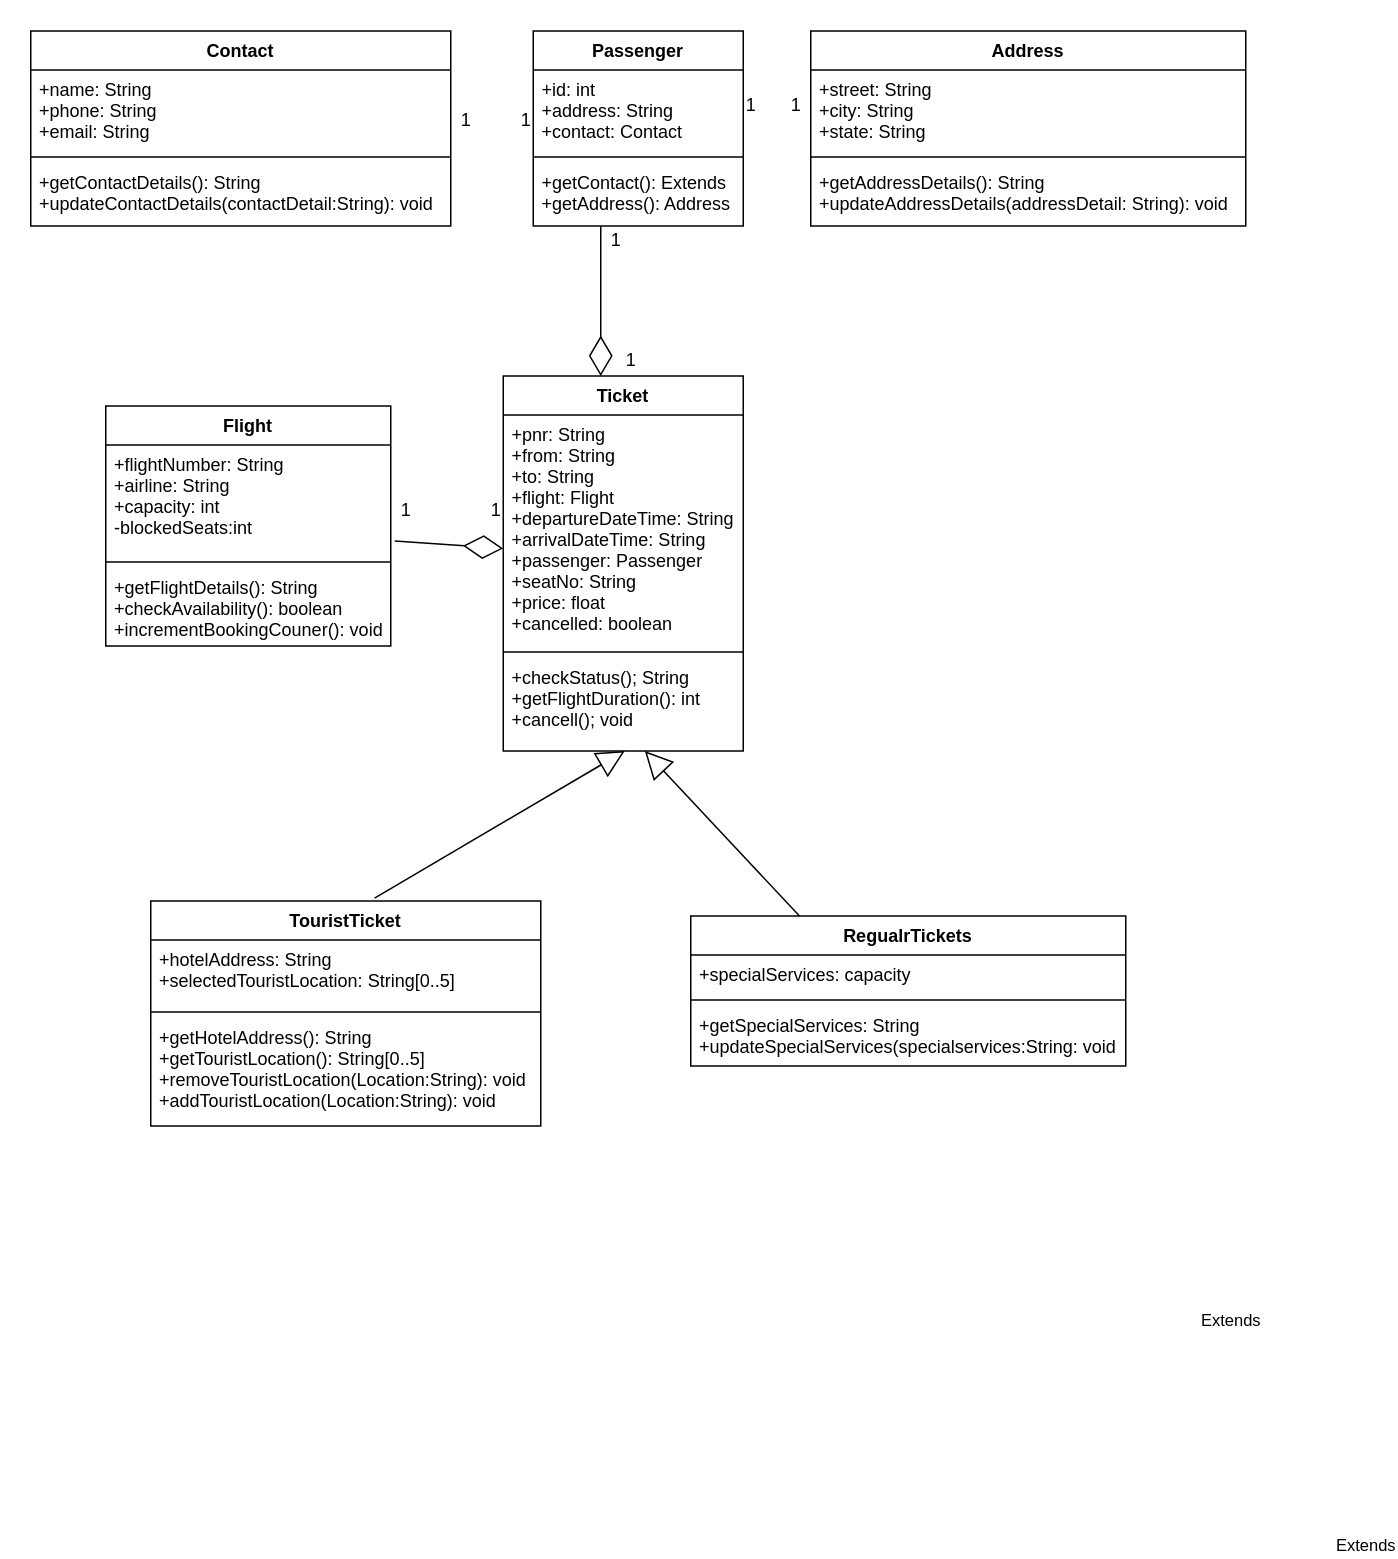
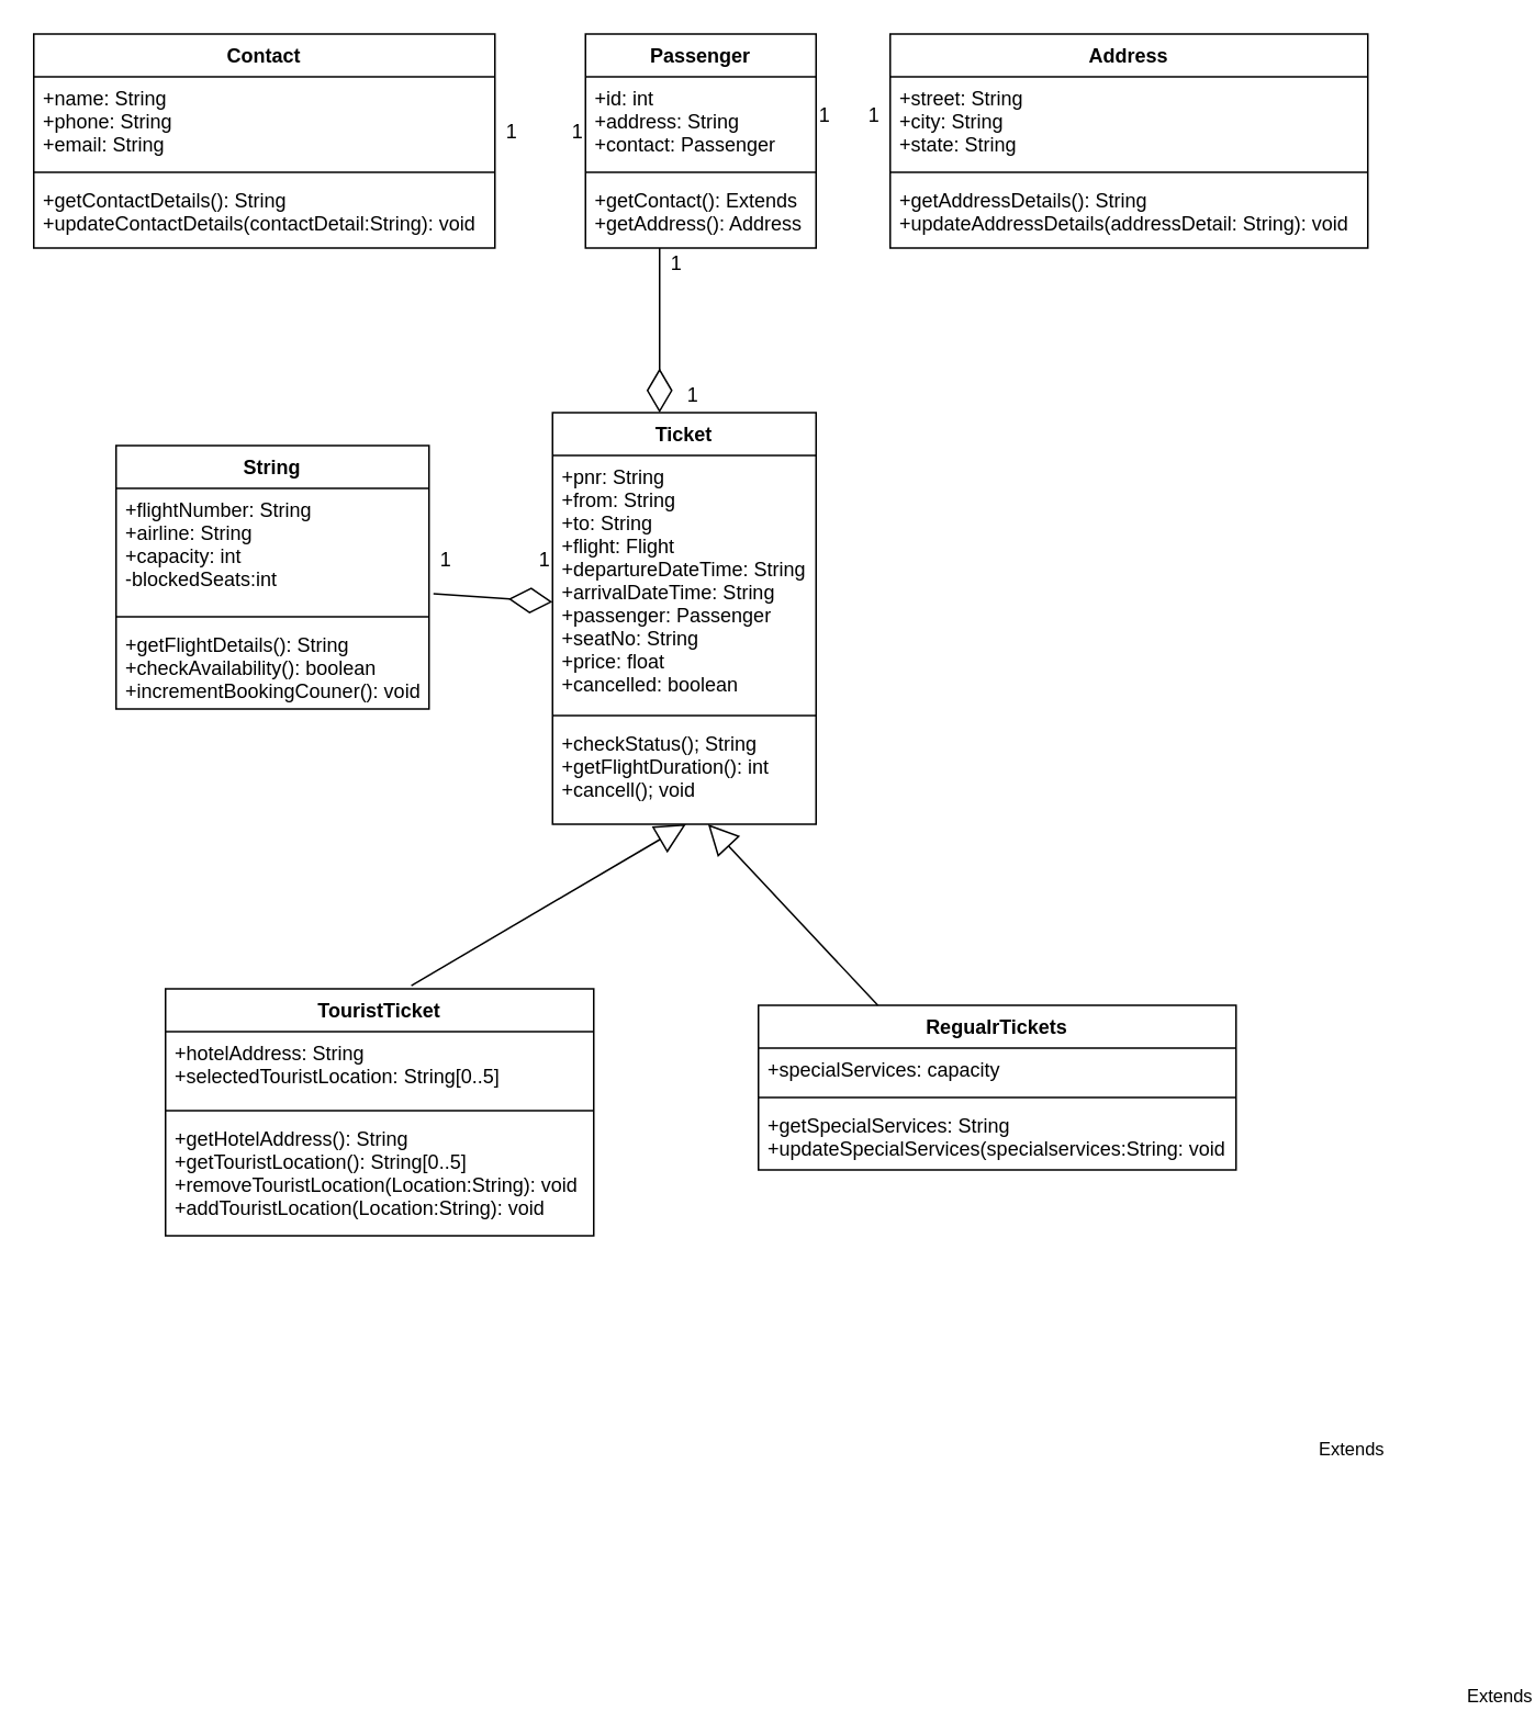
  <mxCell id="0" />
  <mxCell id="1" parent="0" />
- <mxCell id="2" value="Flight" style="swimlane;fontStyle=1;align=center;verticalAlign=top;childLayout=stackLayout;horizontal=1;startSize=26;horizontalStack=0;resizeParent=1;resizeParentMax=0;resizeLast=0;collapsible=1;marginBottom=0;" vertex="1" parent="1"><mxGeometry x="70" y="270" width="190" height="160" as="geometry" /></mxCell>
+ <mxCell id="2" value="String" style="swimlane;fontStyle=1;align=center;verticalAlign=top;childLayout=stackLayout;horizontal=1;startSize=26;horizontalStack=0;resizeParent=1;resizeParentMax=0;resizeLast=0;collapsible=1;marginBottom=0;" vertex="1" parent="1"><mxGeometry x="70" y="270" width="190" height="160" as="geometry" /></mxCell>
  <mxCell id="3" value="+flightNumber: String&#10;+airline: String&#10;+capacity: int&#10;-blockedSeats:int" style="text;strokeColor=none;fillColor=none;align=left;verticalAlign=top;spacingLeft=4;spacingRight=4;overflow=hidden;rotatable=0;points=[[0,0.5],[1,0.5]];portConstraint=eastwest;" vertex="1" parent="2"><mxGeometry y="26" width="190" height="74" as="geometry" /></mxCell>
  <mxCell id="4" value="" style="line;strokeWidth=1;fillColor=none;align=left;verticalAlign=middle;spacingTop=-1;spacingLeft=3;spacingRight=3;rotatable=0;labelPosition=right;points=[];portConstraint=eastwest;" vertex="1" parent="2"><mxGeometry y="100" width="190" height="8" as="geometry" /></mxCell>
  <mxCell id="5" value="+getFlightDetails(): String&#10;+checkAvailability(): boolean&#10;+incrementBookingCouner(): void" style="text;strokeColor=none;fillColor=none;align=left;verticalAlign=top;spacingLeft=4;spacingRight=4;overflow=hidden;rotatable=0;points=[[0,0.5],[1,0.5]];portConstraint=eastwest;" vertex="1" parent="2"><mxGeometry y="108" width="190" height="52" as="geometry" /></mxCell>
  <mxCell id="6" value="Ticket" style="swimlane;fontStyle=1;align=center;verticalAlign=top;childLayout=stackLayout;horizontal=1;startSize=26;horizontalStack=0;resizeParent=1;resizeParentMax=0;resizeLast=0;collapsible=1;marginBottom=0;" vertex="1" parent="1"><mxGeometry x="335" y="250" width="160" height="250" as="geometry" /></mxCell>
  <mxCell id="7" value="+pnr: String&#10;+from: String&#10;+to: String&#10;+flight: Flight&#10;+departureDateTime: String&#10;+arrivalDateTime: String&#10;+passenger: Passenger&#10;+seatNo: String&#10;+price: float&#10;+cancelled: boolean&#10;" style="text;strokeColor=none;fillColor=none;align=left;verticalAlign=top;spacingLeft=4;spacingRight=4;overflow=hidden;rotatable=0;points=[[0,0.5],[1,0.5]];portConstraint=eastwest;" vertex="1" parent="6"><mxGeometry y="26" width="160" height="154" as="geometry" /></mxCell>
  <mxCell id="8" value="" style="line;strokeWidth=1;fillColor=none;align=left;verticalAlign=middle;spacingTop=-1;spacingLeft=3;spacingRight=3;rotatable=0;labelPosition=right;points=[];portConstraint=eastwest;" vertex="1" parent="6"><mxGeometry y="180" width="160" height="8" as="geometry" /></mxCell>
  <mxCell id="9" value="+checkStatus(); String&#10;+getFlightDuration(): int&#10;+cancell(); void" style="text;strokeColor=none;fillColor=none;align=left;verticalAlign=top;spacingLeft=4;spacingRight=4;overflow=hidden;rotatable=0;points=[[0,0.5],[1,0.5]];portConstraint=eastwest;" vertex="1" parent="6"><mxGeometry y="188" width="160" height="62" as="geometry" /></mxCell>
  <mxCell id="10" value="RegualrTickets" style="swimlane;fontStyle=1;align=center;verticalAlign=top;childLayout=stackLayout;horizontal=1;startSize=26;horizontalStack=0;resizeParent=1;resizeParentMax=0;resizeLast=0;collapsible=1;marginBottom=0;" vertex="1" parent="1"><mxGeometry x="460" y="610" width="290" height="100" as="geometry" /></mxCell>
  <mxCell id="11" value="+specialServices: capacity" style="text;strokeColor=none;fillColor=none;align=left;verticalAlign=top;spacingLeft=4;spacingRight=4;overflow=hidden;rotatable=0;points=[[0,0.5],[1,0.5]];portConstraint=eastwest;" vertex="1" parent="10"><mxGeometry y="26" width="290" height="26" as="geometry" /></mxCell>
  <mxCell id="12" value="" style="line;strokeWidth=1;fillColor=none;align=left;verticalAlign=middle;spacingTop=-1;spacingLeft=3;spacingRight=3;rotatable=0;labelPosition=right;points=[];portConstraint=eastwest;" vertex="1" parent="10"><mxGeometry y="52" width="290" height="8" as="geometry" /></mxCell>
  <mxCell id="13" value="+getSpecialServices: String&#10;+updateSpecialServices(specialservices:String: void" style="text;strokeColor=none;fillColor=none;align=left;verticalAlign=top;spacingLeft=4;spacingRight=4;overflow=hidden;rotatable=0;points=[[0,0.5],[1,0.5]];portConstraint=eastwest;" vertex="1" parent="10"><mxGeometry y="60" width="290" height="40" as="geometry" /></mxCell>
  <mxCell id="14" value="TouristTicket" style="swimlane;fontStyle=1;align=center;verticalAlign=top;childLayout=stackLayout;horizontal=1;startSize=26;horizontalStack=0;resizeParent=1;resizeParentMax=0;resizeLast=0;collapsible=1;marginBottom=0;" vertex="1" parent="1"><mxGeometry x="100" y="600" width="260" height="150" as="geometry" /></mxCell>
  <mxCell id="15" value="+hotelAddress: String&#10;+selectedTouristLocation: String[0..5]" style="text;strokeColor=none;fillColor=none;align=left;verticalAlign=top;spacingLeft=4;spacingRight=4;overflow=hidden;rotatable=0;points=[[0,0.5],[1,0.5]];portConstraint=eastwest;" vertex="1" parent="14"><mxGeometry y="26" width="260" height="44" as="geometry" /></mxCell>
  <mxCell id="16" value="" style="line;strokeWidth=1;fillColor=none;align=left;verticalAlign=middle;spacingTop=-1;spacingLeft=3;spacingRight=3;rotatable=0;labelPosition=right;points=[];portConstraint=eastwest;" vertex="1" parent="14"><mxGeometry y="70" width="260" height="8" as="geometry" /></mxCell>
  <mxCell id="17" value="+getHotelAddress(): String&#10;+getTouristLocation(): String[0..5]&#10;+removeTouristLocation(Location:String): void&#10;+addTouristLocation(Location:String): void" style="text;strokeColor=none;fillColor=none;align=left;verticalAlign=top;spacingLeft=4;spacingRight=4;overflow=hidden;rotatable=0;points=[[0,0.5],[1,0.5]];portConstraint=eastwest;" vertex="1" parent="14"><mxGeometry y="78" width="260" height="72" as="geometry" /></mxCell>
  <mxCell id="18" value="Address" style="swimlane;fontStyle=1;align=center;verticalAlign=top;childLayout=stackLayout;horizontal=1;startSize=26;horizontalStack=0;resizeParent=1;resizeParentMax=0;resizeLast=0;collapsible=1;marginBottom=0;" vertex="1" parent="1"><mxGeometry x="540" y="20" width="290" height="130" as="geometry" /></mxCell>
  <mxCell id="19" value="+street: String&#10;+city: String&#10;+state: String" style="text;strokeColor=none;fillColor=none;align=left;verticalAlign=top;spacingLeft=4;spacingRight=4;overflow=hidden;rotatable=0;points=[[0,0.5],[1,0.5]];portConstraint=eastwest;" vertex="1" parent="18"><mxGeometry y="26" width="290" height="54" as="geometry" /></mxCell>
  <mxCell id="20" value="" style="line;strokeWidth=1;fillColor=none;align=left;verticalAlign=middle;spacingTop=-1;spacingLeft=3;spacingRight=3;rotatable=0;labelPosition=right;points=[];portConstraint=eastwest;" vertex="1" parent="18"><mxGeometry y="80" width="290" height="8" as="geometry" /></mxCell>
  <mxCell id="21" value="+getAddressDetails(): String&#10;+updateAddressDetails(addressDetail: String): void" style="text;strokeColor=none;fillColor=none;align=left;verticalAlign=top;spacingLeft=4;spacingRight=4;overflow=hidden;rotatable=0;points=[[0,0.5],[1,0.5]];portConstraint=eastwest;" vertex="1" parent="18"><mxGeometry y="88" width="290" height="42" as="geometry" /></mxCell>
  <mxCell id="22" value="Contact" style="swimlane;fontStyle=1;align=center;verticalAlign=top;childLayout=stackLayout;horizontal=1;startSize=26;horizontalStack=0;resizeParent=1;resizeParentMax=0;resizeLast=0;collapsible=1;marginBottom=0;" vertex="1" parent="1"><mxGeometry x="20" y="20" width="280" height="130" as="geometry" /></mxCell>
  <mxCell id="23" value="+name: String&#10;+phone: String&#10;+email: String" style="text;strokeColor=none;fillColor=none;align=left;verticalAlign=top;spacingLeft=4;spacingRight=4;overflow=hidden;rotatable=0;points=[[0,0.5],[1,0.5]];portConstraint=eastwest;" vertex="1" parent="22"><mxGeometry y="26" width="280" height="54" as="geometry" /></mxCell>
  <mxCell id="24" value="" style="line;strokeWidth=1;fillColor=none;align=left;verticalAlign=middle;spacingTop=-1;spacingLeft=3;spacingRight=3;rotatable=0;labelPosition=right;points=[];portConstraint=eastwest;" vertex="1" parent="22"><mxGeometry y="80" width="280" height="8" as="geometry" /></mxCell>
  <mxCell id="25" value="+getContactDetails(): String&#10;+updateContactDetails(contactDetail:String): void" style="text;strokeColor=none;fillColor=none;align=left;verticalAlign=top;spacingLeft=4;spacingRight=4;overflow=hidden;rotatable=0;points=[[0,0.5],[1,0.5]];portConstraint=eastwest;" vertex="1" parent="22"><mxGeometry y="88" width="280" height="42" as="geometry" /></mxCell>
  <mxCell id="26" value="Passenger" style="swimlane;fontStyle=1;align=center;verticalAlign=top;childLayout=stackLayout;horizontal=1;startSize=26;horizontalStack=0;resizeParent=1;resizeParentMax=0;resizeLast=0;collapsible=1;marginBottom=0;" vertex="1" parent="1"><mxGeometry x="355" y="20" width="140" height="130" as="geometry" /></mxCell>
- <mxCell id="27" value="+id: int&#10;+address: String&#10;+contact: Contact" style="text;strokeColor=none;fillColor=none;align=left;verticalAlign=top;spacingLeft=4;spacingRight=4;overflow=hidden;rotatable=0;points=[[0,0.5],[1,0.5]];portConstraint=eastwest;" vertex="1" parent="26"><mxGeometry y="26" width="140" height="54" as="geometry" /></mxCell>
+ <mxCell id="27" value="+id: int&#10;+address: String&#10;+contact: Passenger" style="text;strokeColor=none;fillColor=none;align=left;verticalAlign=top;spacingLeft=4;spacingRight=4;overflow=hidden;rotatable=0;points=[[0,0.5],[1,0.5]];portConstraint=eastwest;" vertex="1" parent="26"><mxGeometry y="26" width="140" height="54" as="geometry" /></mxCell>
  <mxCell id="28" value="" style="line;strokeWidth=1;fillColor=none;align=left;verticalAlign=middle;spacingTop=-1;spacingLeft=3;spacingRight=3;rotatable=0;labelPosition=right;points=[];portConstraint=eastwest;" vertex="1" parent="26"><mxGeometry y="80" width="140" height="8" as="geometry" /></mxCell>
  <mxCell id="29" value="+getContact(): Extends&#10;+getAddress(): Address" style="text;strokeColor=none;fillColor=none;align=left;verticalAlign=top;spacingLeft=4;spacingRight=4;overflow=hidden;rotatable=0;points=[[0,0.5],[1,0.5]];portConstraint=eastwest;" vertex="1" parent="26"><mxGeometry y="88" width="140" height="42" as="geometry" /></mxCell>
  <mxCell id="30" value="" style="endArrow=diamondThin;endFill=0;endSize=24;html=1;" edge="1" parent="26"><mxGeometry width="160" relative="1" as="geometry"><mxPoint x="45" y="130" as="sourcePoint" /><mxPoint x="45" y="230" as="targetPoint" /></mxGeometry></mxCell>
  <mxCell id="31" value="1" style="text;html=1;align=center;verticalAlign=middle;resizable=0;points=[];autosize=1;strokeColor=none;" vertex="1" parent="1"><mxGeometry x="300" y="70" width="20" height="20" as="geometry" /></mxCell>
  <mxCell id="32" value="1" style="text;html=1;align=center;verticalAlign=middle;resizable=0;points=[];autosize=1;strokeColor=none;" vertex="1" parent="1"><mxGeometry x="340" y="70" width="20" height="20" as="geometry" /></mxCell>
  <mxCell id="33" value="1" style="text;html=1;align=center;verticalAlign=middle;resizable=0;points=[];autosize=1;strokeColor=none;" vertex="1" parent="1"><mxGeometry x="490" y="60" width="20" height="20" as="geometry" /></mxCell>
  <mxCell id="34" value="1" style="text;html=1;align=center;verticalAlign=middle;resizable=0;points=[];autosize=1;strokeColor=none;" vertex="1" parent="1"><mxGeometry x="520" y="60" width="20" height="20" as="geometry" /></mxCell>
  <mxCell id="35" value="1" style="text;html=1;align=center;verticalAlign=middle;resizable=0;points=[];autosize=1;strokeColor=none;" vertex="1" parent="1"><mxGeometry x="400" y="150" width="20" height="20" as="geometry" /></mxCell>
  <mxCell id="36" value="1" style="text;html=1;align=center;verticalAlign=middle;resizable=0;points=[];autosize=1;strokeColor=none;" vertex="1" parent="1"><mxGeometry x="410" y="230" width="20" height="20" as="geometry" /></mxCell>
  <mxCell id="37" value="" style="endArrow=diamondThin;endFill=0;endSize=24;html=1;exitX=1.014;exitY=0.865;exitDx=0;exitDy=0;exitPerimeter=0;" edge="1" parent="1" source="3"><mxGeometry width="160" relative="1" as="geometry"><mxPoint x="270" y="390" as="sourcePoint" /><mxPoint x="335" y="365" as="targetPoint" /></mxGeometry></mxCell>
  <mxCell id="38" value="1" style="text;html=1;align=center;verticalAlign=middle;resizable=0;points=[];autosize=1;strokeColor=none;" vertex="1" parent="1"><mxGeometry x="260" y="330" width="20" height="20" as="geometry" /></mxCell>
  <mxCell id="39" value="1" style="text;html=1;align=center;verticalAlign=middle;resizable=0;points=[];autosize=1;strokeColor=none;" vertex="1" parent="1"><mxGeometry x="320" y="330" width="20" height="20" as="geometry" /></mxCell>
  <mxCell id="40" value="Extends" style="endArrow=block;endSize=16;endFill=0;html=1;exitX=0.574;exitY=-0.013;exitDx=0;exitDy=0;exitPerimeter=0;" edge="1" parent="1" source="14"><mxGeometry x="1" y="-555" width="160" relative="1" as="geometry"><mxPoint x="350" y="660" as="sourcePoint" /><mxPoint x="416" y="500" as="targetPoint" /><mxPoint x="123" y="-99" as="offset" /></mxGeometry></mxCell>
  <mxCell id="41" value="Extends" style="endArrow=block;endSize=16;endFill=0;html=1;exitX=0.25;exitY=0;exitDx=0;exitDy=0;entryX=0.59;entryY=1;entryDx=0;entryDy=0;entryPerimeter=0;" edge="1" parent="1" source="10" target="9"><mxGeometry x="-1" y="565" width="160" relative="1" as="geometry"><mxPoint x="259.24" y="608.05" as="sourcePoint" /><mxPoint x="425.96" y="514.03" as="targetPoint" /><mxPoint x="790" y="34" as="offset" /></mxGeometry></mxCell>
